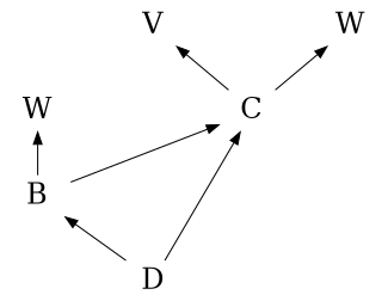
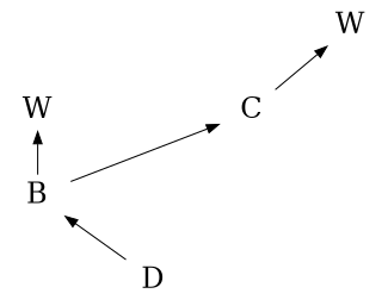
  digraph {
    nodesep=1.5
    rankdir=BT
    node [fontsize=24 shape=plaintext]
    n1 [height=.1 label=W]
-   V [height=.1]
    n3 [height=.1 label=W]
    B [height=.1]
    C [height=.1]
    D [height=.1]
    B -> n1
    B -> C
-   C -> V
    C -> n3
    D -> B
-   D -> C
  }
